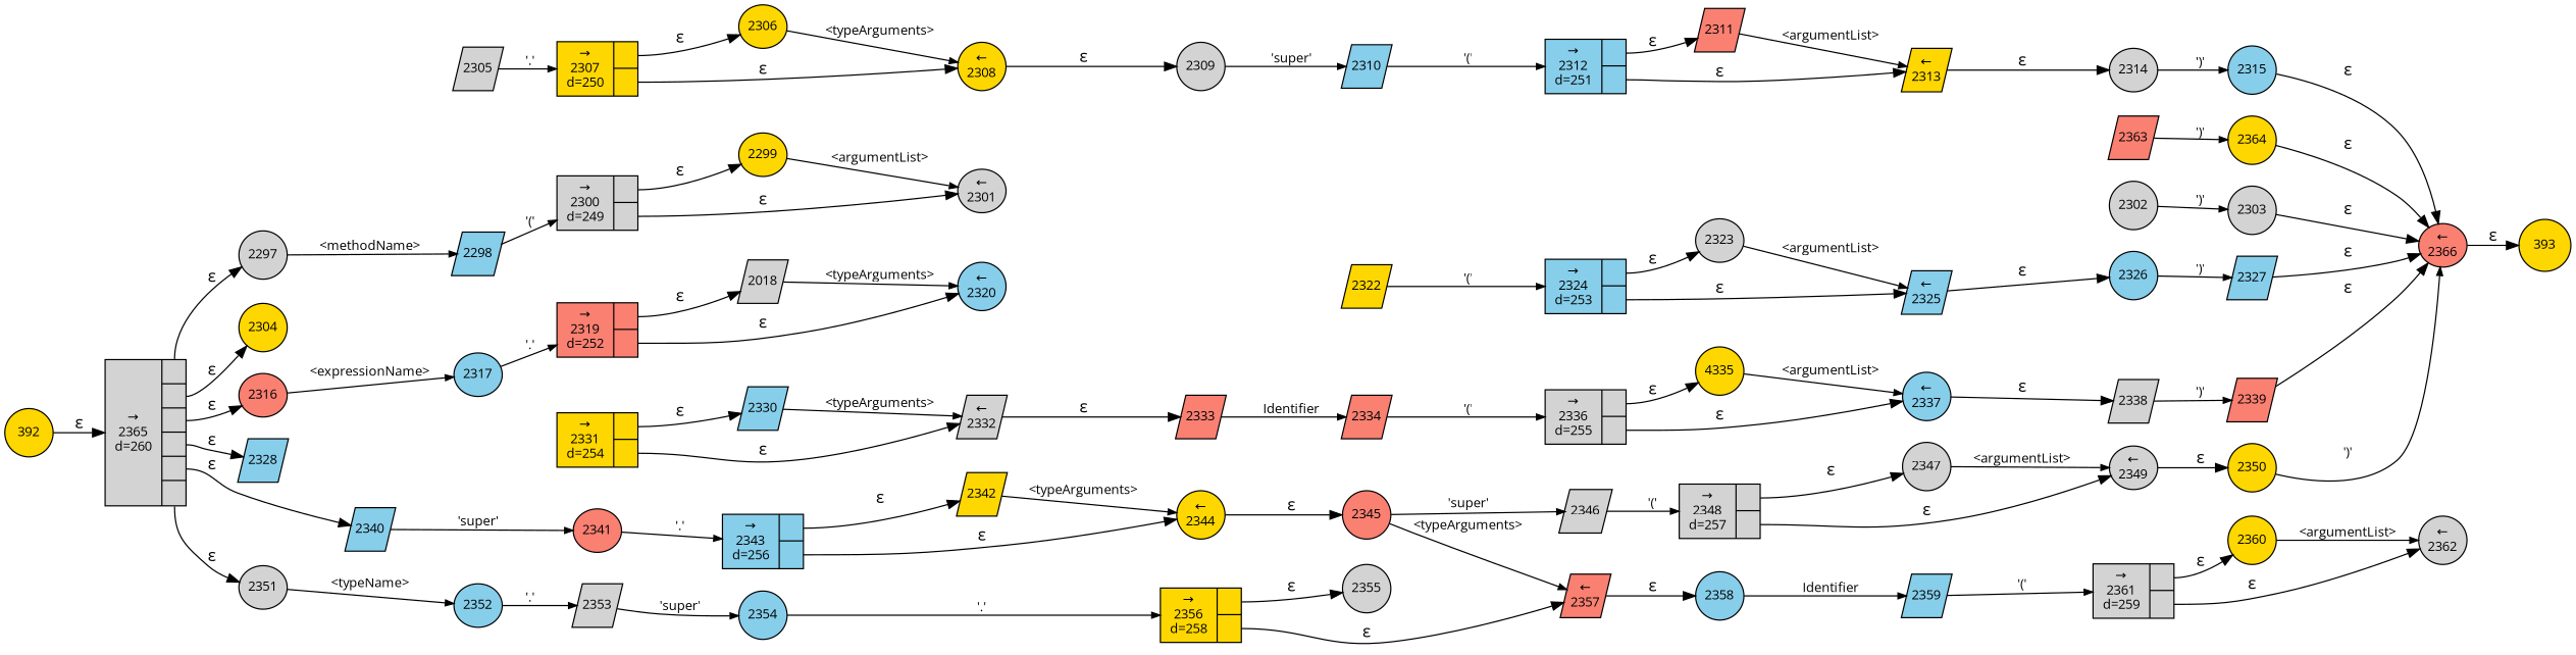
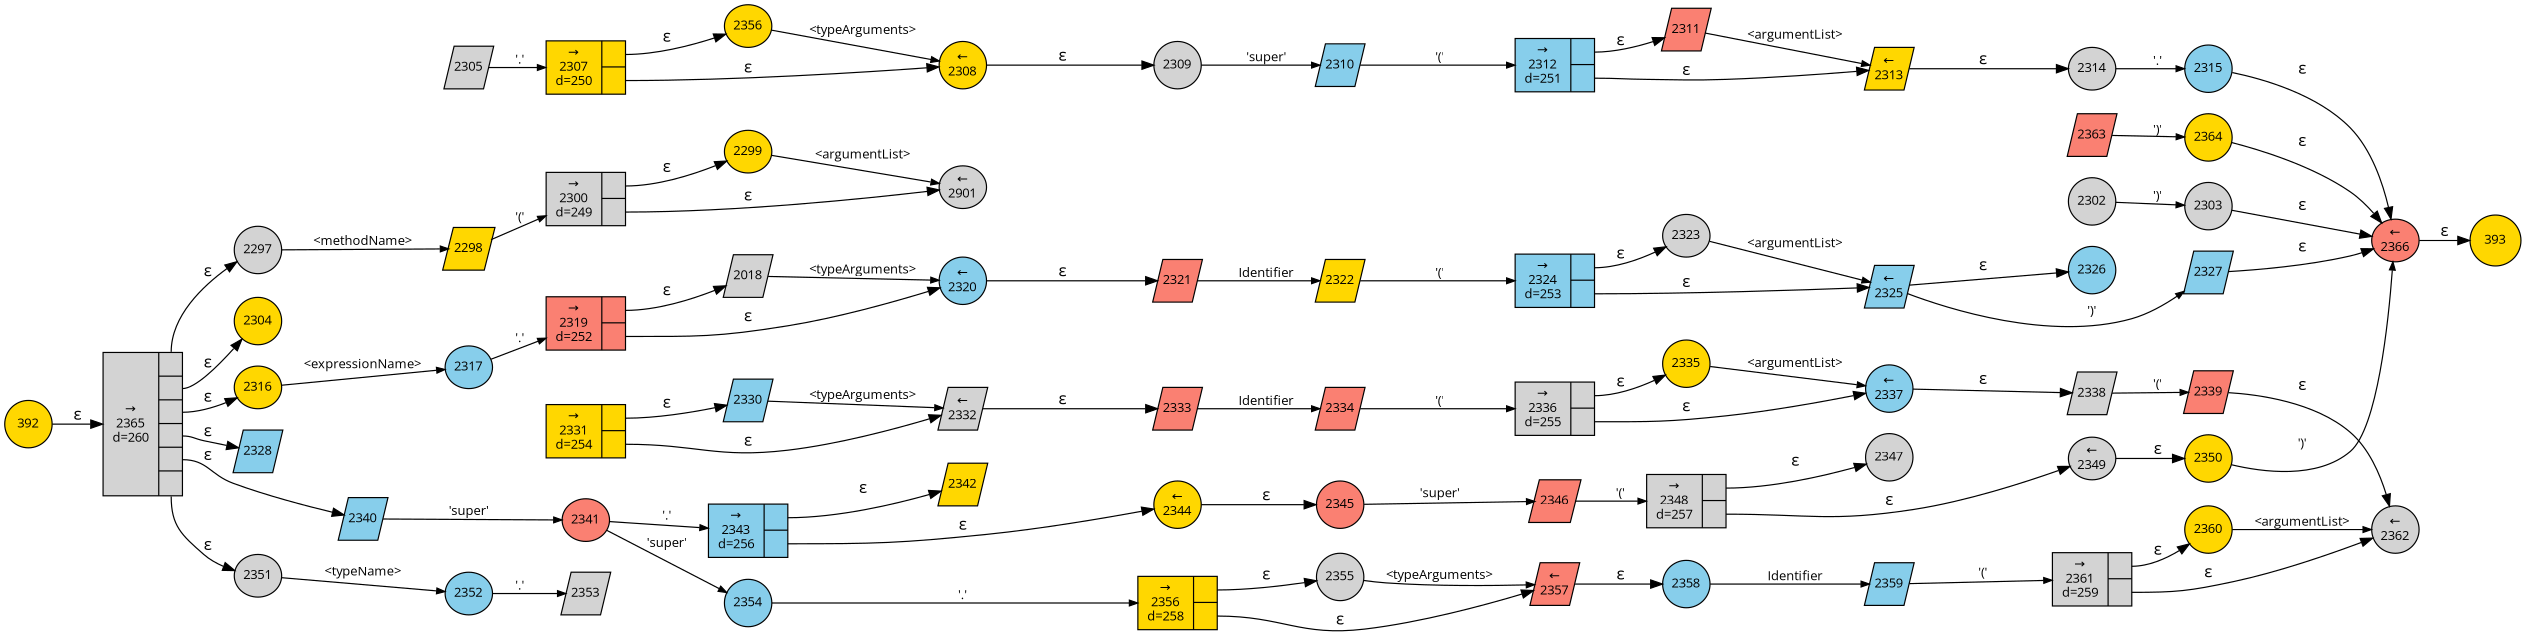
  digraph {
    fontname="Open Sans"
    rankdir=LR
    node [fillcolor=lightgrey fixedsize=true fontname="Open Sans" fontsize=11 shape=parallelogram style=filled peripheries=1]
    edge [fontname="Open Sans"]
    n1 [fillcolor=gold label=393 shape=circle width=.6 peripheries=""]
    n2 [fillcolor=gold label=2304 shape=circle width=.55]
    n3 [label=2305 width=.55]
    n4 [fillcolor=gold fixedsize=false label="{&rarr;\n2307\nd=250|{<p0>|<p1>}}" shape=record]
-   n5 [fillcolor=gold label=2306 shape=ellipse width=.55]
+   n5 [fillcolor=gold label=2356 shape=ellipse width=.55]
    n6 [fillcolor=gold label="&larr;\n2308" shape=circle width=.55]
    n7 [label=2309 shape=circle width=.55]
    n8 [fillcolor=skyblue label=2310 width=.55]
    n9 [fillcolor=skyblue fixedsize=false label="{&rarr;\n2312\nd=251|{<p0>|<p1>}}" shape=record]
    n10 [fillcolor=salmon label=2311 width=.55]
    n11 [fillcolor=gold label="&larr;\n2313" width=.55]
    n12 [label=2314 shape=ellipse width=.55]
    n13 [fillcolor=gold label=392 shape=circle width=.55]
    n14 [fixedsize=false label="{&rarr;\n2365\nd=260|{<p0>|<p1>|<p2>|<p3>|<p4>|<p5>}}" shape=record]
-   n15 [fillcolor=salmon label=2316 shape=ellipse width=.55]
+   n15 [fillcolor=gold label=2316 shape=ellipse width=.55]
    n16 [fillcolor=skyblue label=2328 width=.55]
    n17 [fillcolor=skyblue label=2340 width=.55]
    n18 [label=2351 shape=ellipse width=.55]
    n19 [label=2297 shape=circle width=.55]
    n20 [fillcolor=skyblue label=2315 shape=circle width=.55]
    n21 [fillcolor=salmon label="&larr;\n2366" shape=ellipse width=.55]
    n22 [fillcolor=skyblue label=2317 shape=ellipse width=.55]
    n23 [fillcolor=salmon fixedsize=false label="{&rarr;\n2319\nd=252|{<p0>|<p1>}}" shape=record]
    n24 [label=2018 width=.55]
    n25 [fillcolor=skyblue label="&larr;\n2320" shape=circle width=.55]
+   n26 [fillcolor=salmon label=2321 width=.55]
    n27 [fillcolor=gold label=2322 width=.55]
    n28 [fillcolor=skyblue fixedsize=false label="{&rarr;\n2324\nd=253|{<p0>|<p1>}}" shape=record]
    n29 [label=2323 shape=ellipse width=.55]
    n30 [fillcolor=skyblue label="&larr;\n2325" width=.55]
    n31 [fillcolor=skyblue label=2326 shape=circle width=.55]
    n32 [fillcolor=skyblue label=2327 width=.55]
    n33 [fillcolor=gold fixedsize=false label="{&rarr;\n2331\nd=254|{<p0>|<p1>}}" shape=record]
    n34 [fillcolor=skyblue label=2330 width=.55]
    n35 [label="&larr;\n2332" width=.55]
    n36 [fillcolor=salmon label=2333 width=.55]
    n37 [fillcolor=salmon label=2334 width=.55]
    n38 [fixedsize=false label="{&rarr;\n2336\nd=255|{<p0>|<p1>}}" shape=record]
-   n39 [fillcolor=gold label=4335 shape=circle width=.55]
+   n39 [fillcolor=gold label=2335 shape=circle width=.55]
    n40 [fillcolor=skyblue label="&larr;\n2337" shape=circle width=.55]
    n41 [label=2338 width=.55]
    n42 [fillcolor=salmon label=2339 width=.55]
    n43 [fillcolor=salmon label=2341 shape=ellipse width=.55]
    n44 [fillcolor=skyblue fixedsize=false label="{&rarr;\n2343\nd=256|{<p0>|<p1>}}" shape=record]
    n45 [fillcolor=gold label=2342 width=.55]
    n46 [fillcolor=gold label="&larr;\n2344" shape=circle width=.55]
    n47 [fillcolor=salmon label=2345 shape=circle width=.55]
-   n48 [label=2346 width=.55]
+   n48 [fillcolor=salmon label=2346 width=.55]
    n49 [fixedsize=false label="{&rarr;\n2348\nd=257|{<p0>|<p1>}}" shape=record]
    n50 [label=2347 shape=circle width=.55]
    n51 [label="&larr;\n2349" shape=ellipse width=.55]
    n52 [fillcolor=gold label=2350 shape=circle width=.55]
    n53 [fillcolor=skyblue label=2352 shape=ellipse width=.55]
    n54 [label=2353 width=.55]
    n55 [fillcolor=skyblue label=2354 shape=circle width=.55]
    n56 [fillcolor=gold fixedsize=false label="{&rarr;\n2356\nd=258|{<p0>|<p1>}}" shape=record]
    n57 [label=2355 shape=circle width=.55]
    n58 [fillcolor=salmon label="&larr;\n2357" width=.55]
    n59 [fillcolor=skyblue label=2358 shape=circle width=.55]
    n60 [fillcolor=skyblue label=2359 width=.55]
    n61 [fixedsize=false label="{&rarr;\n2361\nd=259|{<p0>|<p1>}}" shape=record]
    n62 [fillcolor=gold label=2360 shape=circle width=.55]
    n63 [label="&larr;\n2362" shape=circle width=.55]
    n64 [fillcolor=salmon label=2363 width=.55]
    n65 [fillcolor=gold label=2364 shape=circle width=.55]
-   n66 [fillcolor=skyblue label=2298 width=.55]
+   n66 [fillcolor=gold label=2298 width=.55]
    n67 [fixedsize=false label="{&rarr;\n2300\nd=249|{<p0>|<p1>}}" shape=record]
    n68 [fillcolor=gold label=2299 shape=ellipse width=.55]
-   n69 [label="&larr;\n2301" shape=ellipse width=.55]
+   n69 [label="&larr;\n2901" shape=ellipse width=.55]
    n70 [label=2302 shape=circle width=.55]
    n71 [label=2303 shape=circle width=.55]
    n3 -> n4 [arrowhead=normal arrowsize=.7 fontsize=11 label="'.'"]
    n4 -> n5 [label="&epsilon;" tailport=p0]
    n4 -> n6 [label="&epsilon;" tailport=p1]
    n5 -> n6 [arrowhead=normal arrowsize=.7 fontsize=11 label="<typeArguments>"]
    n6 -> n7 [label="&epsilon;"]
    n7 -> n8 [arrowhead=normal arrowsize=.7 fontsize=11 label="'super'"]
    n8 -> n9 [arrowhead=normal arrowsize=.7 fontsize=11 label="'('"]
    n9 -> n10 [label="&epsilon;" tailport=p0]
    n9 -> n11 [label="&epsilon;" tailport=p1]
    n10 -> n11 [arrowhead=normal arrowsize=.7 fontsize=11 label="<argumentList>"]
    n11 -> n12 [label="&epsilon;"]
-   n12 -> n20 [arrowhead=normal arrowsize=.7 fontsize=11 label="')'"]
+   n12 -> n20 [arrowhead=normal arrowsize=.7 fontsize=11 label="'.'"]
    n13 -> n14 [label="&epsilon;"]
    n14 -> n2 [label="&epsilon;" tailport=p1]
    n14 -> n15 [label="&epsilon;" tailport=p2]
    n14 -> n16 [label="&epsilon;" tailport=p3]
    n14 -> n17 [label="&epsilon;" tailport=p4]
    n14 -> n18 [label="&epsilon;" tailport=p5]
    n14 -> n19 [label="&epsilon;" tailport=p0]
    n15 -> n22 [arrowhead=normal arrowsize=.7 fontsize=11 label="<expressionName>"]
    n17 -> n43 [arrowhead=normal arrowsize=.7 fontsize=11 label="'super'"]
    n18 -> n53 [arrowhead=normal arrowsize=.7 fontsize=11 label="<typeName>"]
    n19 -> n66 [arrowhead=normal arrowsize=.7 fontsize=11 label="<methodName>"]
    n20 -> n21 [label="&epsilon;"]
    n21 -> n1 [label="&epsilon;"]
    n22 -> n23 [arrowhead=normal arrowsize=.7 fontsize=11 label="'.'"]
    n23 -> n24 [label="&epsilon;" tailport=p0]
    n23 -> n25 [label="&epsilon;" tailport=p1]
    n24 -> n25 [arrowhead=normal arrowsize=.7 fontsize=11 label="<typeArguments>"]
+   n25 -> n26 [label="&epsilon;"]
+   n26 -> n27 [arrowhead=normal arrowsize=.7 fontsize=11 label=Identifier]
    n27 -> n28 [arrowhead=normal arrowsize=.7 fontsize=11 label="'('"]
    n28 -> n29 [label="&epsilon;" tailport=p0]
    n28 -> n30 [label="&epsilon;" tailport=p1]
    n29 -> n30 [arrowhead=normal arrowsize=.7 fontsize=11 label="<argumentList>"]
    n30 -> n31 [label="&epsilon;"]
-   n31 -> n32 [arrowhead=normal arrowsize=.7 fontsize=11 label="')'"]
+   n30 -> n32 [arrowhead=normal arrowsize=.7 fontsize=11 label="')'"]
    n32 -> n21 [label="&epsilon;"]
    n33 -> n34 [label="&epsilon;" tailport=p0]
    n33 -> n35 [label="&epsilon;" tailport=p1]
    n34 -> n35 [arrowhead=normal arrowsize=.7 fontsize=11 label="<typeArguments>"]
    n35 -> n36 [label="&epsilon;"]
    n36 -> n37 [arrowhead=normal arrowsize=.7 fontsize=11 label=Identifier]
    n37 -> n38 [arrowhead=normal arrowsize=.7 fontsize=11 label="'('"]
    n38 -> n39 [label="&epsilon;" tailport=p0]
    n38 -> n40 [label="&epsilon;" tailport=p1]
    n39 -> n40 [arrowhead=normal arrowsize=.7 fontsize=11 label="<argumentList>"]
    n40 -> n41 [label="&epsilon;"]
-   n41 -> n42 [arrowhead=normal arrowsize=.7 fontsize=11 label="')'"]
-   n42 -> n21 [label="&epsilon;"]
+   n41 -> n42 [arrowhead=normal arrowsize=.7 fontsize=11 label="'('"]
+   n42 -> n63 [label="&epsilon;"]
    n43 -> n44 [arrowhead=normal arrowsize=.7 fontsize=11 label="'.'"]
    n44 -> n45 [label="&epsilon;" tailport=p0]
    n44 -> n46 [label="&epsilon;" tailport=p1]
-   n45 -> n46 [arrowhead=normal arrowsize=.7 fontsize=11 label="<typeArguments>"]
    n46 -> n47 [label="&epsilon;"]
    n47 -> n48 [arrowhead=normal arrowsize=.7 fontsize=11 label="'super'"]
    n48 -> n49 [arrowhead=normal arrowsize=.7 fontsize=11 label="'('"]
    n49 -> n50 [label="&epsilon;" tailport=p0]
    n49 -> n51 [label="&epsilon;" tailport=p1]
-   n50 -> n51 [arrowhead=normal arrowsize=.7 fontsize=11 label="<argumentList>"]
    n51 -> n52 [label="&epsilon;"]
    n52 -> n21 [arrowhead=normal arrowsize=.7 fontsize=11 label="')'"]
    n53 -> n54 [arrowhead=normal arrowsize=.7 fontsize=11 label="'.'"]
-   n54 -> n55 [arrowhead=normal arrowsize=.7 fontsize=11 label="'super'"]
+   n43 -> n55 [arrowhead=normal arrowsize=.7 fontsize=11 label="'super'"]
    n55 -> n56 [arrowhead=normal arrowsize=.7 fontsize=11 label="'.'"]
    n56 -> n57 [label="&epsilon;" tailport=p0]
    n56 -> n58 [label="&epsilon;" tailport=p1]
-   n47 -> n58 [arrowhead=normal arrowsize=.7 fontsize=11 label="<typeArguments>"]
+   n57 -> n58 [arrowhead=normal arrowsize=.7 fontsize=11 label="<typeArguments>"]
    n58 -> n59 [label="&epsilon;"]
    n59 -> n60 [arrowhead=normal arrowsize=.7 fontsize=11 label=Identifier]
    n60 -> n61 [arrowhead=normal arrowsize=.7 fontsize=11 label="'('"]
    n61 -> n62 [label="&epsilon;" tailport=p0]
    n61 -> n63 [label="&epsilon;" tailport=p1]
    n62 -> n63 [arrowhead=normal arrowsize=.7 fontsize=11 label="<argumentList>"]
    n64 -> n65 [arrowhead=normal arrowsize=.7 fontsize=11 label="')'"]
    n65 -> n21 [label="&epsilon;"]
    n66 -> n67 [arrowhead=normal arrowsize=.7 fontsize=11 label="'('"]
    n67 -> n68 [label="&epsilon;" tailport=p0]
    n67 -> n69 [label="&epsilon;" tailport=p1]
    n68 -> n69 [arrowhead=normal arrowsize=.7 fontsize=11 label="<argumentList>"]
    n70 -> n71 [arrowhead=normal arrowsize=.7 fontsize=11 label="')'"]
    n71 -> n21 [label="&epsilon;"]
  }
